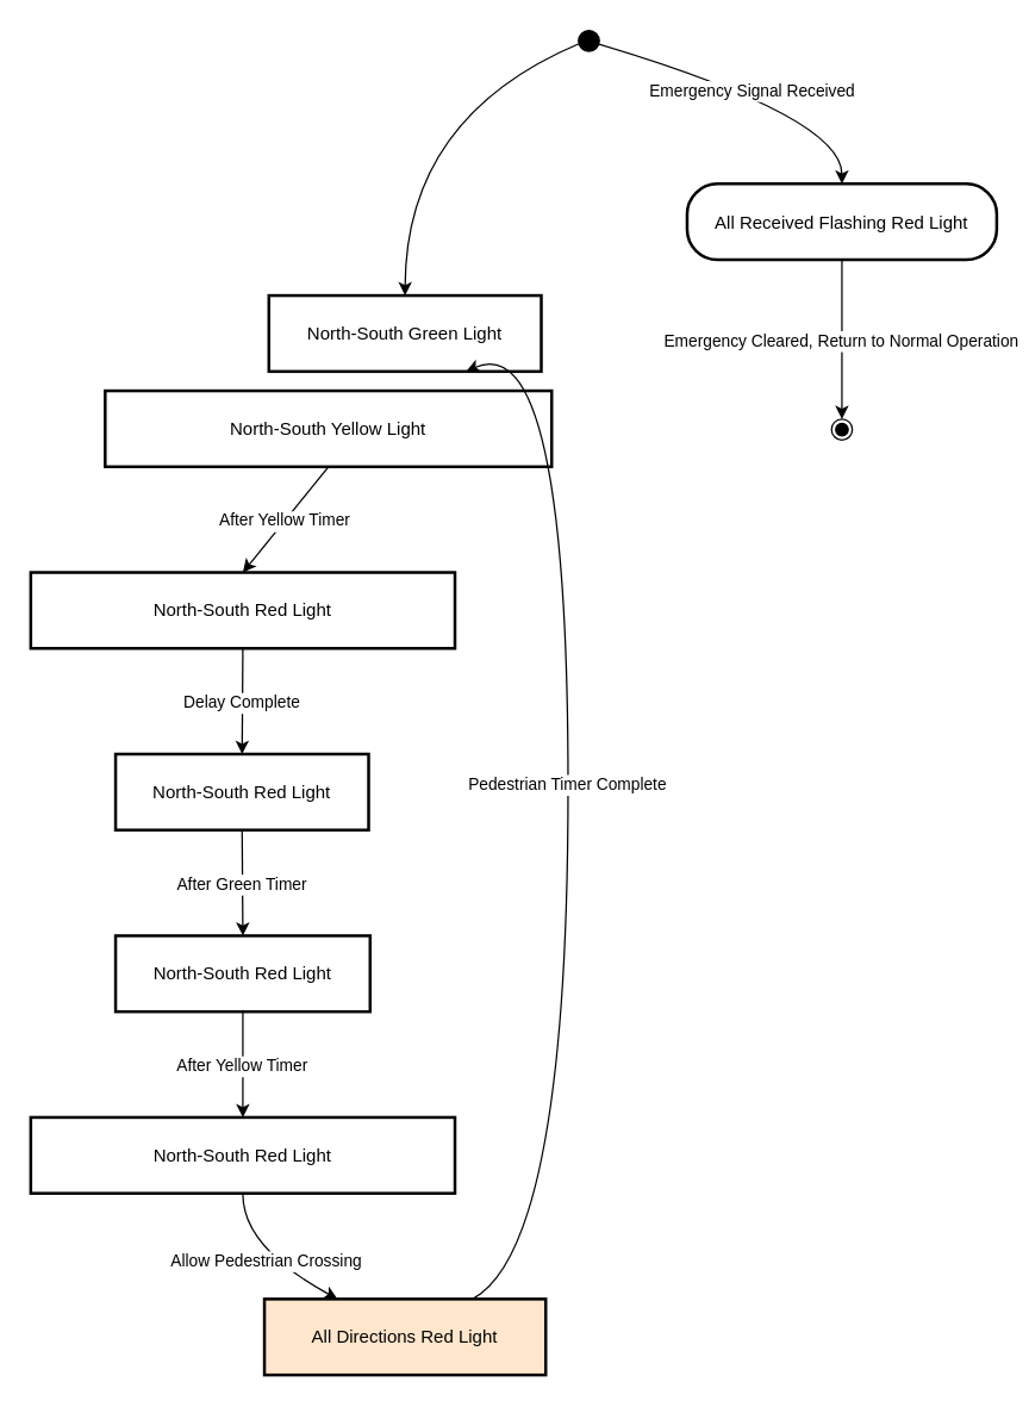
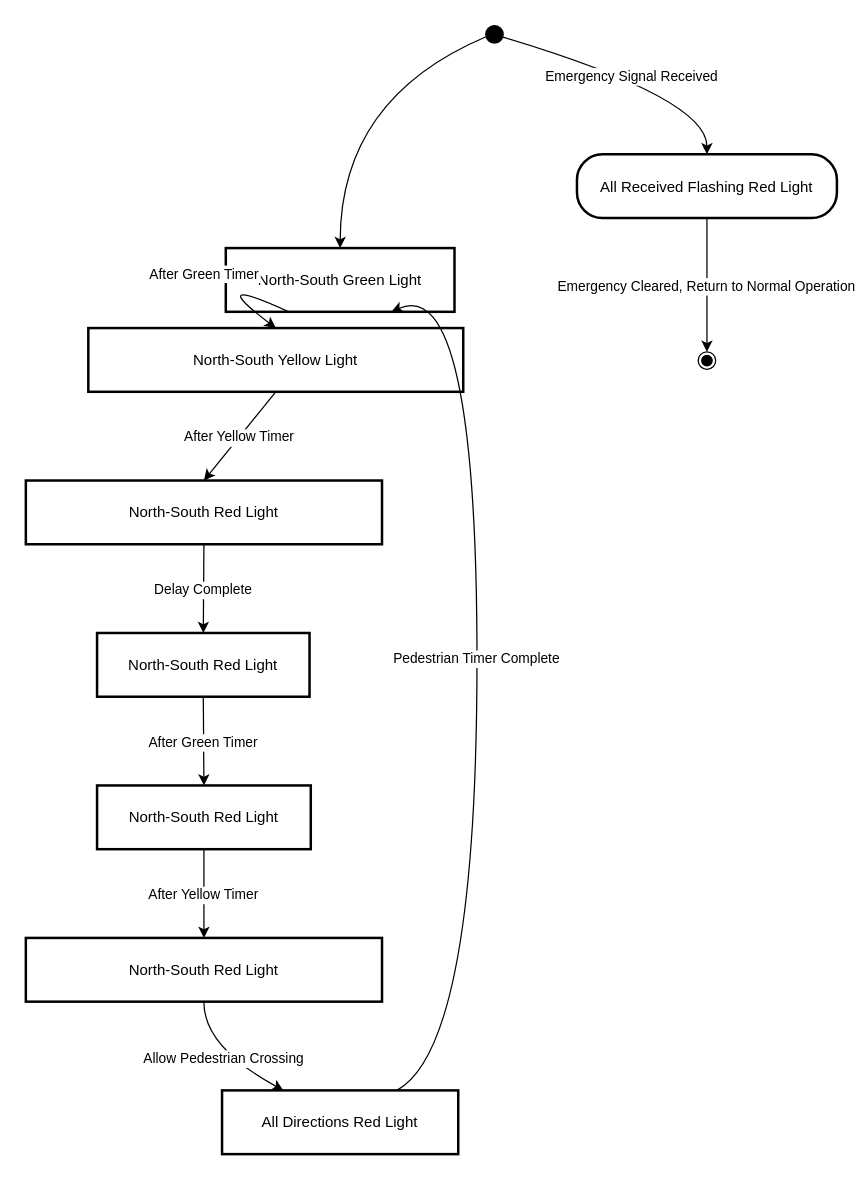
  <mxCell id="0" />
  <mxCell id="1" parent="0" />
  <mxCell id="2" value="" style="ellipse;fillColor=strokeColor;" vertex="1" parent="1"><mxGeometry x="388" y="20" width="14" height="14" as="geometry" /></mxCell>
  <mxCell id="3" value="North-South Green Light" style="whiteSpace=wrap;strokeWidth=2;" vertex="1" parent="1"><mxGeometry x="180" y="198" width="183" height="51" as="geometry" /></mxCell>
  <mxCell id="4" value="North-South Yellow Light" style="whiteSpace=wrap;strokeWidth=2;" vertex="1" parent="1"><mxGeometry x="70" y="262" width="300" height="51" as="geometry" /></mxCell>
  <mxCell id="5" value="North-South Red Light" style="whiteSpace=wrap;strokeWidth=2;" vertex="1" parent="1"><mxGeometry x="20" y="384" width="285" height="51" as="geometry" /></mxCell>
  <mxCell id="6" value="North-South Red Light" style="whiteSpace=wrap;strokeWidth=2;" vertex="1" parent="1"><mxGeometry x="77" y="506" width="170" height="51" as="geometry" /></mxCell>
  <mxCell id="7" value="North-South Red Light" style="whiteSpace=wrap;strokeWidth=2;" vertex="1" parent="1"><mxGeometry x="77" y="628" width="171" height="51" as="geometry" /></mxCell>
  <mxCell id="8" value="North-South Red Light" style="whiteSpace=wrap;strokeWidth=2;" vertex="1" parent="1"><mxGeometry x="20" y="750" width="285" height="51" as="geometry" /></mxCell>
- <mxCell id="9" value="All Directions Red Light" style="whiteSpace=wrap;strokeWidth=2;fillColor=#ffe6cc;" vertex="1" parent="1"><mxGeometry x="177" y="872" width="189" height="51" as="geometry" /></mxCell>
+ <mxCell id="9" value="All Directions Red Light" style="whiteSpace=wrap;strokeWidth=2;" vertex="1" parent="1"><mxGeometry x="177" y="872" width="189" height="51" as="geometry" /></mxCell>
  <mxCell id="10" value="All Received Flashing Red Light" style="rounded=1;arcSize=40;strokeWidth=2" vertex="1" parent="1"><mxGeometry x="461" y="123" width="208" height="51" as="geometry" /></mxCell>
  <mxCell id="11" value="" style="ellipse;shape=endState;fillColor=strokeColor;" vertex="1" parent="1"><mxGeometry x="558" y="281" width="14" height="14" as="geometry" /></mxCell>
  <mxCell id="12" value="" style="curved=1;startArrow=none;;exitX=-0.03;exitY=0.71;entryX=0.5;entryY=-0.01;rounded=0;" edge="1" parent="1" source="2" target="3"><mxGeometry relative="1" as="geometry"><Array as="points"><mxPoint x="272" y="78" /></Array></mxGeometry></mxCell>
+ <mxCell id="13" value="After Green Timer" style="curved=1;startArrow=none;;exitX=0.28;exitY=0.99;entryX=0.5;entryY=0;rounded=0;" edge="1" parent="1" source="3" target="4"><mxGeometry relative="1" as="geometry"><Array as="points"><mxPoint x="162" y="218" /></Array></mxGeometry></mxCell>
  <mxCell id="14" value="After Yellow Timer" style="curved=1;startArrow=none;;exitX=0.5;exitY=1;entryX=0.5;entryY=0;rounded=0;" edge="1" parent="1" source="4" target="5"><mxGeometry relative="1" as="geometry"><Array as="points" /></mxGeometry></mxCell>
  <mxCell id="15" value="Delay Complete" style="curved=1;startArrow=none;;exitX=0.5;exitY=1;entryX=0.5;entryY=0;rounded=0;" edge="1" parent="1" source="5" target="6"><mxGeometry relative="1" as="geometry"><Array as="points" /></mxGeometry></mxCell>
  <mxCell id="16" value="After Green Timer" style="curved=1;startArrow=none;;exitX=0.5;exitY=1;entryX=0.5;entryY=0;rounded=0;" edge="1" parent="1" source="6" target="7"><mxGeometry relative="1" as="geometry"><Array as="points" /></mxGeometry></mxCell>
  <mxCell id="17" value="After Yellow Timer" style="curved=1;startArrow=none;;exitX=0.5;exitY=1;entryX=0.5;entryY=0;rounded=0;" edge="1" parent="1" source="7" target="8"><mxGeometry relative="1" as="geometry"><Array as="points" /></mxGeometry></mxCell>
  <mxCell id="18" value="Allow Pedestrian Crossing" style="curved=1;startArrow=none;;exitX=0.5;exitY=1;entryX=0.26;entryY=0;rounded=0;" edge="1" parent="1" source="8" target="9"><mxGeometry relative="1" as="geometry"><Array as="points"><mxPoint x="162" y="837" /></Array></mxGeometry></mxCell>
  <mxCell id="19" value="Pedestrian Timer Complete" style="curved=1;startArrow=none;;exitX=0.74;exitY=0;entryX=0.72;entryY=0.99;rounded=0;" edge="1" parent="1" source="9" target="3"><mxGeometry relative="1" as="geometry"><Array as="points"><mxPoint x="381" y="837" /><mxPoint x="381" y="218" /></Array></mxGeometry></mxCell>
  <mxCell id="20" value="Emergency Signal Received" style="curved=1;startArrow=none;;exitX=0.97;exitY=0.65;entryX=0.5;entryY=0;rounded=0;" edge="1" parent="1" source="2" target="10"><mxGeometry relative="1" as="geometry"><Array as="points"><mxPoint x="565" y="78" /></Array></mxGeometry></mxCell>
  <mxCell id="21" value="Emergency Cleared, Return to Normal Operation" style="curved=1;startArrow=none;;exitX=0.5;exitY=0.99;entryX=0.47;entryY=-0.02;rounded=0;" edge="1" parent="1" source="10" target="11"><mxGeometry relative="1" as="geometry"><Array as="points" /></mxGeometry></mxCell>
